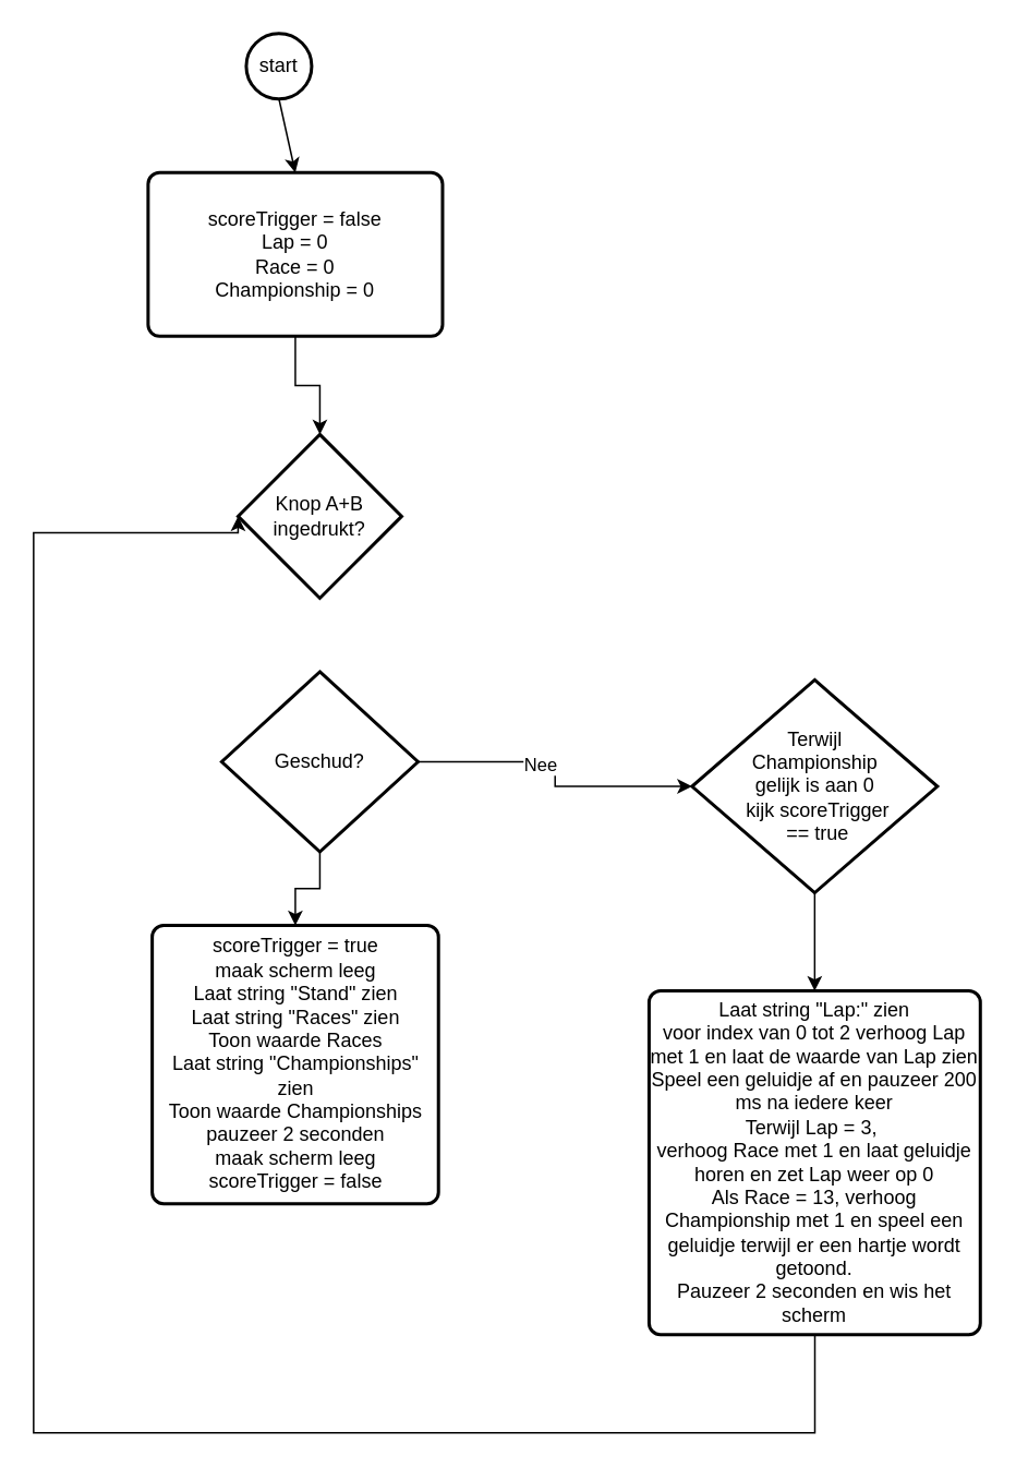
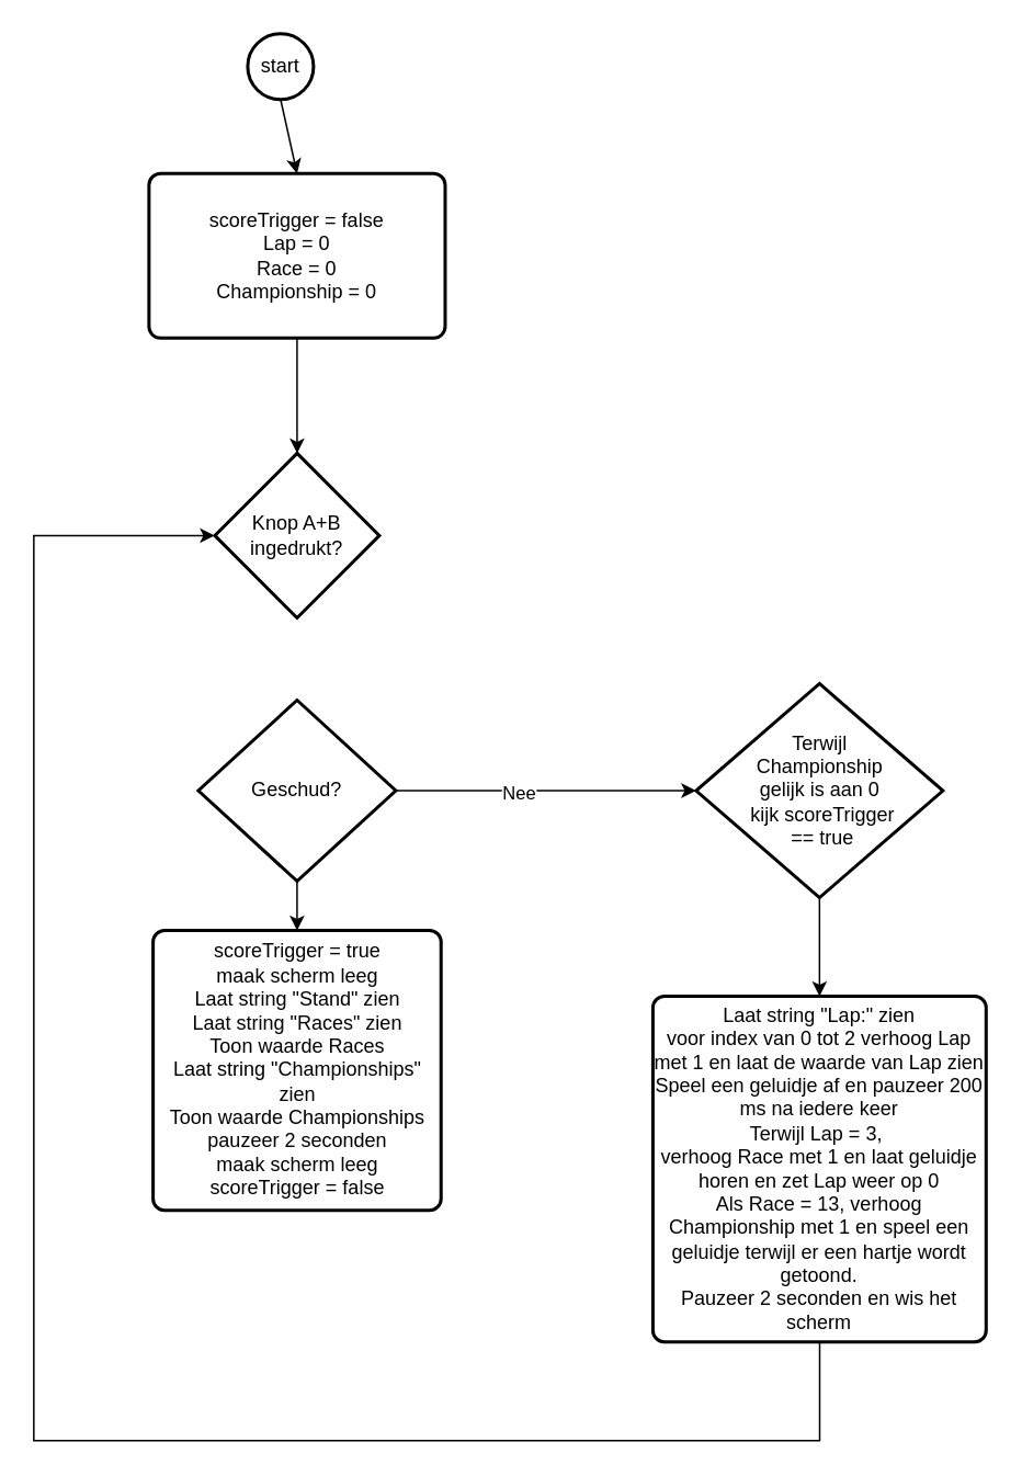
  <mxCell id="0" />
  <mxCell id="1" parent="0" />
  <mxCell id="2" value="start" style="strokeWidth=2;html=1;shape=mxgraph.flowchart.start_2;whiteSpace=wrap;" parent="1" vertex="1"><mxGeometry x="150" y="20" width="40" height="40" as="geometry" /></mxCell>
  <mxCell id="3" style="edgeStyle=orthogonalEdgeStyle;rounded=0;orthogonalLoop=1;jettySize=auto;html=1;entryX=0.5;entryY=0;entryDx=0;entryDy=0;entryPerimeter=0;" edge="1" parent="1" source="4" target="6"><mxGeometry relative="1" as="geometry" /></mxCell>
  <mxCell id="4" value="scoreTrigger = false&lt;br&gt;Lap = 0&lt;br&gt;Race = 0&lt;br&gt;Championship = 0" style="rounded=1;whiteSpace=wrap;html=1;absoluteArcSize=1;arcSize=14;strokeWidth=2;align=center;" parent="1" vertex="1"><mxGeometry x="90" y="105" width="180" height="100" as="geometry" /></mxCell>
  <mxCell id="5" value="" style="endArrow=classic;html=1;exitX=0.5;exitY=1;exitDx=0;exitDy=0;exitPerimeter=0;entryX=0.5;entryY=0;entryDx=0;entryDy=0;" parent="1" source="2" target="4" edge="1"><mxGeometry width="50" height="50" relative="1" as="geometry"><mxPoint x="5" y="75" as="sourcePoint" /><mxPoint x="55" y="25" as="targetPoint" /></mxGeometry></mxCell>
- <mxCell id="6" value="Knop A+B ingedrukt?" style="strokeWidth=2;html=1;shape=mxgraph.flowchart.decision;whiteSpace=wrap;" parent="1" vertex="1"><mxGeometry x="145" y="265" width="100" height="100" as="geometry" /></mxCell>
+ <mxCell id="6" value="Knop A+B ingedrukt?" style="strokeWidth=2;html=1;shape=mxgraph.flowchart.decision;whiteSpace=wrap;" parent="1" vertex="1"><mxGeometry x="130" y="275" width="100" height="100" as="geometry" /></mxCell>
  <mxCell id="7" value="scoreTrigger = true&lt;br&gt;maak scherm leeg&lt;br&gt;Laat string &quot;Stand&quot; zien&lt;br&gt;Laat string &quot;Races&quot; zien&lt;br&gt;Toon waarde Races&lt;br&gt;Laat string &quot;Championships&quot; zien&lt;br&gt;Toon waarde Championships&lt;br&gt;pauzeer 2 seconden&lt;br&gt;maak scherm leeg&lt;br&gt;scoreTrigger = false" style="rounded=1;whiteSpace=wrap;html=1;absoluteArcSize=1;arcSize=14;strokeWidth=2;" parent="1" vertex="1"><mxGeometry x="92.5" y="565" width="175" height="170" as="geometry" /></mxCell>
  <mxCell id="8" style="edgeStyle=orthogonalEdgeStyle;rounded=0;orthogonalLoop=1;jettySize=auto;html=1;entryX=0.5;entryY=0;entryDx=0;entryDy=0;" edge="1" parent="1" source="11" target="7"><mxGeometry relative="1" as="geometry" /></mxCell>
  <mxCell id="9" style="edgeStyle=orthogonalEdgeStyle;rounded=0;orthogonalLoop=1;jettySize=auto;html=1;entryX=0;entryY=0.5;entryDx=0;entryDy=0;entryPerimeter=0;" edge="1" parent="1" source="11" target="13"><mxGeometry relative="1" as="geometry"><mxPoint x="402.5" y="480" as="targetPoint" /></mxGeometry></mxCell>
  <mxCell id="10" value="Nee" style="edgeLabel;html=1;align=center;verticalAlign=middle;resizable=0;points=[];" vertex="1" connectable="0" parent="9"><mxGeometry x="-0.205" y="-1" relative="1" as="geometry"><mxPoint x="1" as="offset" /></mxGeometry></mxCell>
- <mxCell id="11" value="Geschud?" style="strokeWidth=2;html=1;shape=mxgraph.flowchart.decision;whiteSpace=wrap;" vertex="1" parent="1"><mxGeometry x="135" y="410" width="120" height="110" as="geometry" /></mxCell>
+ <mxCell id="11" value="Geschud?" style="strokeWidth=2;html=1;shape=mxgraph.flowchart.decision;whiteSpace=wrap;" vertex="1" parent="1"><mxGeometry x="120" y="425" width="120" height="110" as="geometry" /></mxCell>
  <mxCell id="12" style="edgeStyle=orthogonalEdgeStyle;rounded=0;orthogonalLoop=1;jettySize=auto;html=1;entryX=0.5;entryY=0;entryDx=0;entryDy=0;" edge="1" parent="1" source="13" target="15"><mxGeometry relative="1" as="geometry" /></mxCell>
  <mxCell id="13" value="Terwijl &lt;br&gt;Championship &lt;br&gt;gelijk is aan 0&lt;br&gt;&amp;nbsp;kijk scoreTrigger&lt;br&gt;&amp;nbsp;== true" style="strokeWidth=2;html=1;shape=mxgraph.flowchart.decision;whiteSpace=wrap;" vertex="1" parent="1"><mxGeometry x="422.5" y="415" width="150" height="130" as="geometry" /></mxCell>
  <mxCell id="14" style="edgeStyle=orthogonalEdgeStyle;rounded=0;orthogonalLoop=1;jettySize=auto;html=1;entryX=0;entryY=0.5;entryDx=0;entryDy=0;entryPerimeter=0;" edge="1" parent="1" source="15" target="6"><mxGeometry relative="1" as="geometry"><Array as="points"><mxPoint x="498" y="875" /><mxPoint x="20" y="875" /><mxPoint x="20" y="325" /></Array></mxGeometry></mxCell>
  <mxCell id="15" value="Laat string &quot;Lap:&quot; zien&lt;br&gt;voor index van 0 tot 2 verhoog Lap met 1 en laat de waarde van Lap zien&lt;br&gt;Speel een geluidje af en pauzeer 200 ms na iedere keer&lt;br&gt;Terwijl Lap = 3,&amp;nbsp;&lt;br&gt;verhoog Race met 1 en laat geluidje horen en zet Lap weer op 0&lt;br&gt;Als Race = 13, verhoog Championship met 1 en speel een geluidje terwijl er een hartje wordt getoond.&lt;br&gt;Pauzeer 2 seconden en wis het scherm" style="rounded=1;whiteSpace=wrap;html=1;absoluteArcSize=1;arcSize=14;strokeWidth=2;" vertex="1" parent="1"><mxGeometry x="396.25" y="605" width="202.5" height="210" as="geometry" /></mxCell>
